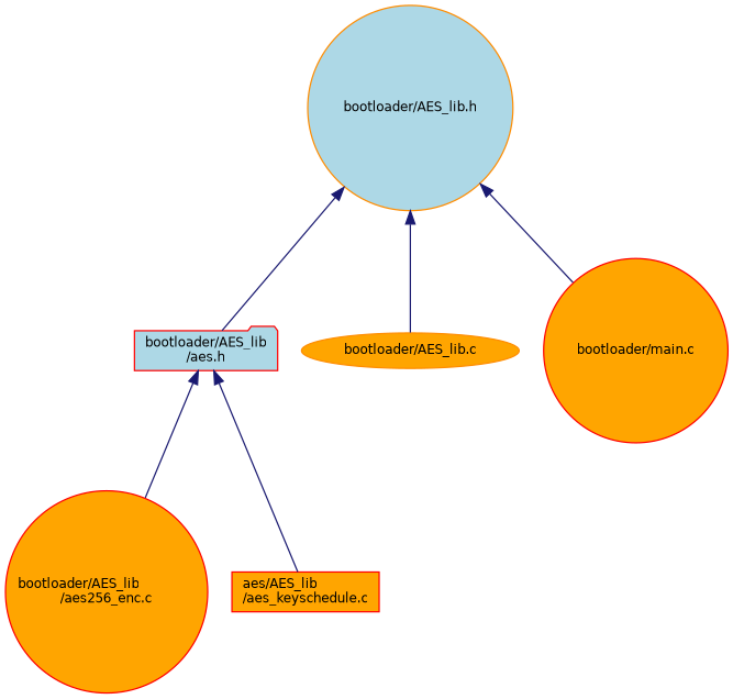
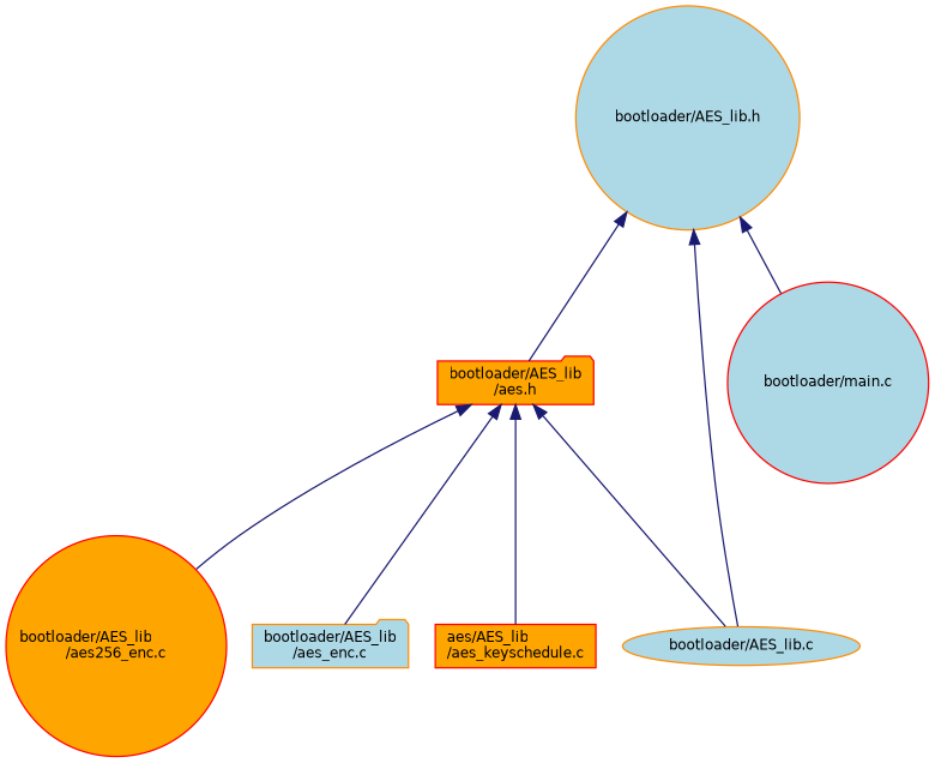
  digraph {
    node [color=red fillcolor=lightblue fontname=Helvetica fontsize=10 shape=circle style=filled]
    edge [color=midnightblue dir=back fontname=Helvetica fontsize=10 labelfontname=Helvetica labelfontsize=10 style=solid]
-   n1 [fontcolor=black height=0.2 label="bootloader/AES_lib\l/aes.h" shape=folder width=0.4]
+   n1 [fillcolor=orange fontcolor=black height=0.2 label="bootloader/AES_lib\l/aes.h" shape=folder width=0.4]
    n2 [fillcolor=orange height=0.2 label="bootloader/AES_lib\l/aes256_enc.c" width=0.4]
+   n3 [color=darkorange height=0.2 label="bootloader/AES_lib\l/aes_enc.c" shape=folder width=0.4]
    n4 [fillcolor=orange height=0.2 label="aes/AES_lib\l/aes_keyschedule.c" shape=box width=0.4]
-   n5 [color=darkorange fillcolor=orange height=0.2 label="bootloader/AES_lib.c" shape=ellipse width=0.4]
+   n5 [color=darkorange height=0.2 label="bootloader/AES_lib.c" shape=ellipse width=0.4]
    n6 [color=darkorange height=0.2 label="bootloader/AES_lib.h" width=0.4]
-   n7 [fillcolor=orange height=0.2 label="bootloader/main.c" width=0.4]
+   n7 [height=0.2 label="bootloader/main.c" width=0.4]
    n1 -> n2
+   n1 -> n3
    n1 -> n4
+   n1 -> n5
    n6 -> n1
    n6 -> n5
    n6 -> n7
  }
